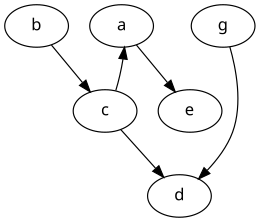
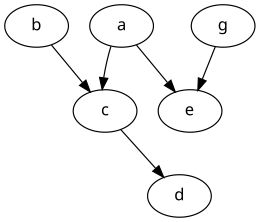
  digraph {
    fontname="Noto Sans"
    node [Weight=3 fontname="Noto Sans"]
    edge [Weight=1 fontname="Noto Sans"]
    a
    c
    e
    d [Weight=4]
    b [Weight=2]
    g [Weight=2]
-   c -> a [Weight=2]
+   a -> c [Weight=2]
    a -> e
    c -> d
    b -> c [Weight=2]
-   g -> d
+   g -> e
  }
